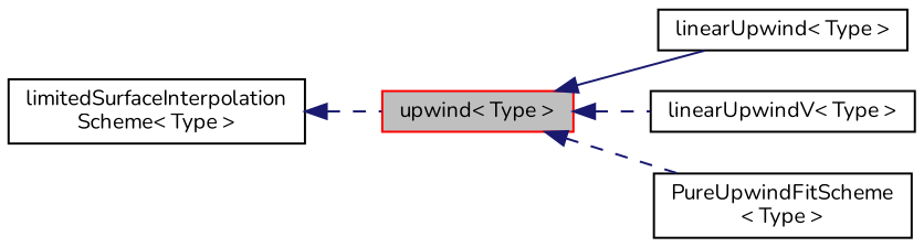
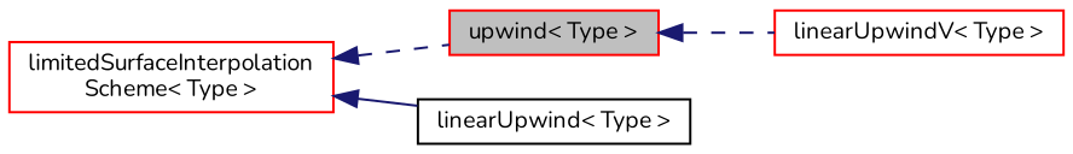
  digraph {
    fontname=Nunito
    rankdir=LR
    node [color=black fontname=Nunito fontsize=10 shape=record]
    edge [color=midnightblue dir=back fontname=Nunito fontsize=10 labelfontname=FreeSans labelfontsize=10 style=dashed]
    n1 [color=red fillcolor=grey75 fontcolor=black height=0.2 label="upwind\< Type \>" style=filled width=0.4]
    n2 [height=0.2 label="linearUpwind\< Type \>" width=0.4]
-   n3 [height=0.2 label="linearUpwindV\< Type \>" width=0.4]
-   n4 [height=0.2 label="PureUpwindFitScheme\l\< Type \>" width=0.4]
-   n5 [height=0.2 label="limitedSurfaceInterpolation\lScheme\< Type \>" width=0.4]
-   n1 -> n2 [style=solid]
+   n3 [color=red height=0.2 label="linearUpwindV\< Type \>" width=0.4]
+   n5 [color=red height=0.2 label="limitedSurfaceInterpolation\lScheme\< Type \>" width=0.4]
+   n5 -> n2 [style=solid]
    n1 -> n3
-   n1 -> n4
    n5 -> n1
  }
